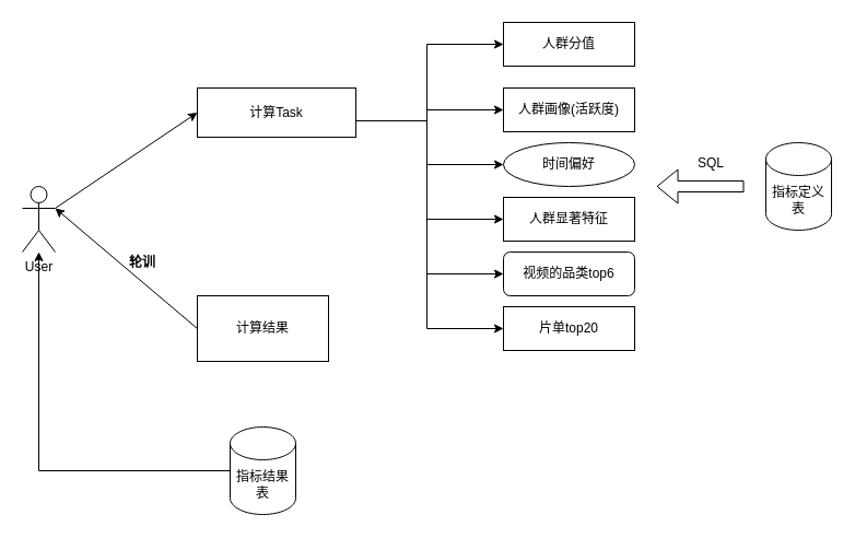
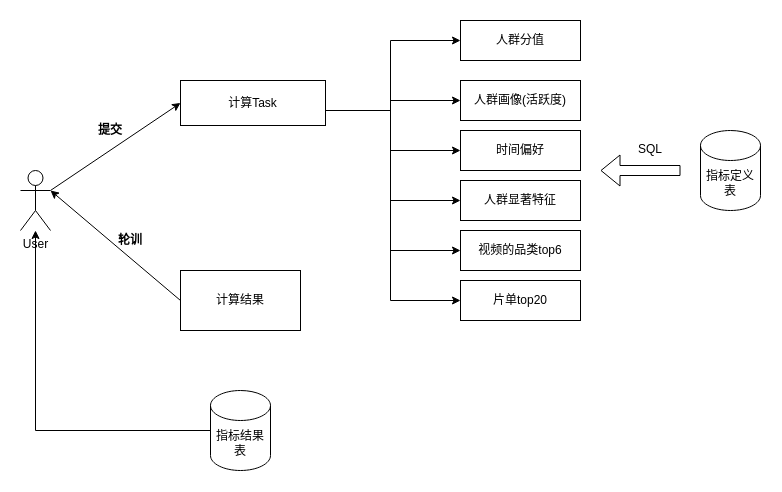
  <mxCell id="0" />
  <mxCell id="1" parent="0" />
  <mxCell id="2" value="User" style="shape=umlActor;verticalLabelPosition=bottom;verticalAlign=top;html=1;outlineConnect=0;" vertex="1" parent="1"><mxGeometry x="20" y="170" width="30" height="60" as="geometry" /></mxCell>
  <mxCell id="3" value="" style="edgeStyle=orthogonalEdgeStyle;rounded=0;orthogonalLoop=1;jettySize=auto;html=1;strokeColor=#000000;entryX=0;entryY=0.5;entryDx=0;entryDy=0;" edge="1" parent="1" source="4" target="11"><mxGeometry relative="1" as="geometry"><Array as="points"><mxPoint x="390" y="110" /><mxPoint x="390" y="100" /><mxPoint x="460" y="100" /></Array></mxGeometry></mxCell>
  <mxCell id="4" value="计算Task" style="rounded=0;whiteSpace=wrap;html=1;" vertex="1" parent="1"><mxGeometry x="180" y="80" width="145" height="45" as="geometry" /></mxCell>
  <mxCell id="5" value="" style="endArrow=classic;html=1;rounded=0;exitX=1;exitY=0.333;exitDx=0;exitDy=0;exitPerimeter=0;entryX=0;entryY=0.5;entryDx=0;entryDy=0;" edge="1" parent="1" source="2" target="4"><mxGeometry width="50" height="50" relative="1" as="geometry"><mxPoint x="160" y="300" as="sourcePoint" /><mxPoint x="210" y="250" as="targetPoint" /></mxGeometry></mxCell>
  <mxCell id="6" value="计算结果" style="rounded=0;whiteSpace=wrap;html=1;" vertex="1" parent="1"><mxGeometry x="180" y="270" width="120" height="60" as="geometry" /></mxCell>
  <mxCell id="7" value="" style="endArrow=classic;html=1;rounded=0;strokeColor=#000000;exitX=0;exitY=0.5;exitDx=0;exitDy=0;entryX=1;entryY=0.333;entryDx=0;entryDy=0;entryPerimeter=0;" edge="1" parent="1" source="6" target="2"><mxGeometry width="50" height="50" relative="1" as="geometry"><mxPoint x="10" y="-30" as="sourcePoint" /><mxPoint x="80" y="-30" as="targetPoint" /></mxGeometry></mxCell>
  <mxCell id="8" value="&lt;b&gt;轮训&lt;/b&gt;" style="text;html=1;strokeColor=none;fillColor=none;align=center;verticalAlign=middle;whiteSpace=wrap;rounded=0;" vertex="1" parent="1"><mxGeometry x="100" y="230" width="60" height="20" as="geometry" /></mxCell>
+ <mxCell id="9" value="&lt;b&gt;提交&lt;/b&gt;" style="text;html=1;strokeColor=none;fillColor=none;align=center;verticalAlign=middle;whiteSpace=wrap;rounded=0;" vertex="1" parent="1"><mxGeometry x="80" y="120" width="60" height="20" as="geometry" /></mxCell>
  <mxCell id="10" value="人群分值" style="rounded=0;whiteSpace=wrap;html=1;" vertex="1" parent="1"><mxGeometry x="460" y="20" width="120" height="40" as="geometry" /></mxCell>
  <mxCell id="11" value="人群画像(活跃度)" style="rounded=0;whiteSpace=wrap;html=1;" vertex="1" parent="1"><mxGeometry x="460" y="80" width="120" height="40" as="geometry" /></mxCell>
  <mxCell id="12" value="" style="edgeStyle=orthogonalEdgeStyle;rounded=0;orthogonalLoop=1;jettySize=auto;html=1;strokeColor=#000000;exitX=1;exitY=0.5;exitDx=0;exitDy=0;entryX=0;entryY=0.5;entryDx=0;entryDy=0;" edge="1" parent="1" source="4" target="10"><mxGeometry relative="1" as="geometry"><mxPoint x="310" y="120" as="sourcePoint" /><mxPoint x="470" y="10" as="targetPoint" /><Array as="points"><mxPoint x="390" y="110" /><mxPoint x="390" y="40" /></Array></mxGeometry></mxCell>
  <mxCell id="13" value="指标定义表" style="shape=cylinder3;whiteSpace=wrap;html=1;boundedLbl=1;backgroundOutline=1;size=15;" vertex="1" parent="1"><mxGeometry x="700" y="130" width="60" height="80" as="geometry" /></mxCell>
- <mxCell id="14" value="时间偏好" style="ellipse;whiteSpace=wrap;html=1;" vertex="1" parent="1"><mxGeometry x="460" y="130" width="120" height="40" as="geometry" /></mxCell>
+ <mxCell id="14" value="时间偏好" style="rounded=0;whiteSpace=wrap;html=1;" vertex="1" parent="1"><mxGeometry x="460" y="130" width="120" height="40" as="geometry" /></mxCell>
  <mxCell id="15" value="" style="edgeStyle=orthogonalEdgeStyle;rounded=0;orthogonalLoop=1;jettySize=auto;html=1;strokeColor=#000000;entryX=0;entryY=0.5;entryDx=0;entryDy=0;exitX=1;exitY=0.5;exitDx=0;exitDy=0;" edge="1" parent="1" source="4" target="14"><mxGeometry relative="1" as="geometry"><mxPoint x="310" y="120" as="sourcePoint" /><mxPoint x="440" y="140" as="targetPoint" /><Array as="points"><mxPoint x="390" y="110" /><mxPoint x="390" y="150" /></Array></mxGeometry></mxCell>
  <mxCell id="16" value="" style="edgeStyle=orthogonalEdgeStyle;rounded=0;orthogonalLoop=1;jettySize=auto;html=1;strokeColor=#000000;" edge="1" parent="1" source="17" target="2"><mxGeometry relative="1" as="geometry" /></mxCell>
  <mxCell id="17" value="指标结果表" style="shape=cylinder3;whiteSpace=wrap;html=1;boundedLbl=1;backgroundOutline=1;size=15;" vertex="1" parent="1"><mxGeometry x="210" y="390" width="60" height="80" as="geometry" /></mxCell>
  <mxCell id="18" value="人群显著特征" style="rounded=0;whiteSpace=wrap;html=1;" vertex="1" parent="1"><mxGeometry x="460" y="180" width="120" height="40" as="geometry" /></mxCell>
- <mxCell id="19" value="视频的品类top6" style="whiteSpace=wrap;html=1;rounded=1;" vertex="1" parent="1"><mxGeometry x="460" y="230" width="120" height="40" as="geometry" /></mxCell>
+ <mxCell id="19" value="视频的品类top6" style="rounded=0;whiteSpace=wrap;html=1;" vertex="1" parent="1"><mxGeometry x="460" y="230" width="120" height="40" as="geometry" /></mxCell>
  <mxCell id="20" value="" style="edgeStyle=orthogonalEdgeStyle;rounded=0;orthogonalLoop=1;jettySize=auto;html=1;strokeColor=#000000;entryX=0;entryY=0.5;entryDx=0;entryDy=0;exitX=1;exitY=0.5;exitDx=0;exitDy=0;" edge="1" parent="1" source="4" target="18"><mxGeometry relative="1" as="geometry"><mxPoint x="310" y="120" as="sourcePoint" /><mxPoint x="470" y="160" as="targetPoint" /><Array as="points"><mxPoint x="390" y="110" /><mxPoint x="390" y="200" /></Array></mxGeometry></mxCell>
  <mxCell id="21" value="" style="edgeStyle=orthogonalEdgeStyle;rounded=0;orthogonalLoop=1;jettySize=auto;html=1;strokeColor=#000000;entryX=0;entryY=0.5;entryDx=0;entryDy=0;exitX=1;exitY=0.5;exitDx=0;exitDy=0;" edge="1" parent="1" source="4" target="19"><mxGeometry relative="1" as="geometry"><mxPoint x="310" y="120" as="sourcePoint" /><mxPoint x="470" y="210" as="targetPoint" /><Array as="points"><mxPoint x="390" y="110" /><mxPoint x="390" y="250" /></Array></mxGeometry></mxCell>
  <mxCell id="22" value="片单top20" style="rounded=0;whiteSpace=wrap;html=1;" vertex="1" parent="1"><mxGeometry x="460" y="280" width="120" height="40" as="geometry" /></mxCell>
  <mxCell id="23" value="" style="edgeStyle=orthogonalEdgeStyle;rounded=0;orthogonalLoop=1;jettySize=auto;html=1;strokeColor=#000000;entryX=0;entryY=0.5;entryDx=0;entryDy=0;exitX=1;exitY=0.5;exitDx=0;exitDy=0;" edge="1" parent="1" source="4" target="22"><mxGeometry relative="1" as="geometry"><mxPoint x="310" y="120" as="sourcePoint" /><mxPoint x="470" y="260" as="targetPoint" /><Array as="points"><mxPoint x="390" y="110" /><mxPoint x="390" y="300" /></Array></mxGeometry></mxCell>
  <mxCell id="24" value="" style="shape=flexArrow;endArrow=classic;html=1;rounded=0;strokeColor=#000000;" edge="1" parent="1"><mxGeometry width="50" height="50" relative="1" as="geometry"><mxPoint x="680" y="170" as="sourcePoint" /><mxPoint x="600" y="170" as="targetPoint" /></mxGeometry></mxCell>
  <mxCell id="25" value="SQL" style="text;html=1;strokeColor=none;fillColor=none;align=center;verticalAlign=middle;whiteSpace=wrap;rounded=0;" vertex="1" parent="1"><mxGeometry x="620" y="134" width="60" height="30" as="geometry" /></mxCell>
